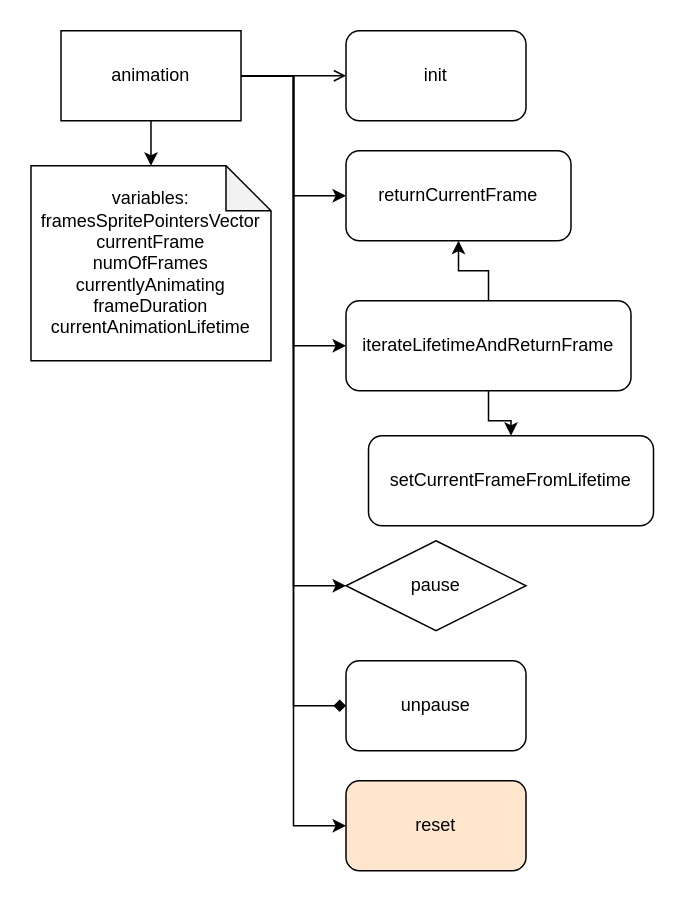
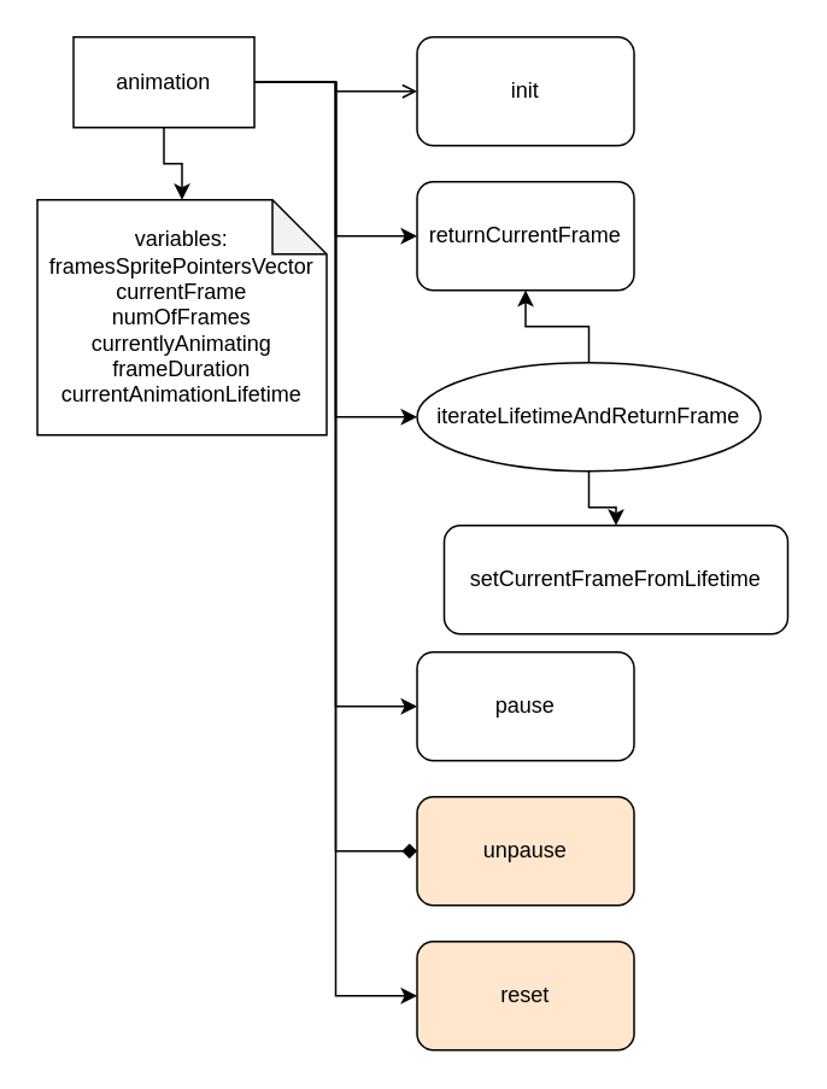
  <mxCell id="0" />
  <mxCell id="1" parent="0" />
  <mxCell id="2" value="" style="edgeStyle=orthogonalEdgeStyle;rounded=0;orthogonalLoop=1;jettySize=auto;html=1;endArrow=open;" edge="1" parent="1" source="8" target="9"><mxGeometry relative="1" as="geometry" /></mxCell>
  <mxCell id="3" style="edgeStyle=orthogonalEdgeStyle;rounded=0;orthogonalLoop=1;jettySize=auto;html=1;entryX=0;entryY=0.5;entryDx=0;entryDy=0;" edge="1" parent="1" source="8" target="12"><mxGeometry relative="1" as="geometry" /></mxCell>
  <mxCell id="4" style="edgeStyle=orthogonalEdgeStyle;rounded=0;orthogonalLoop=1;jettySize=auto;html=1;entryX=0;entryY=0.5;entryDx=0;entryDy=0;" edge="1" parent="1" source="8" target="15"><mxGeometry relative="1" as="geometry" /></mxCell>
  <mxCell id="5" style="edgeStyle=orthogonalEdgeStyle;rounded=0;orthogonalLoop=1;jettySize=auto;html=1;entryX=0;entryY=0.5;entryDx=0;entryDy=0;" edge="1" parent="1" source="8" target="17"><mxGeometry relative="1" as="geometry" /></mxCell>
  <mxCell id="6" style="edgeStyle=orthogonalEdgeStyle;rounded=0;orthogonalLoop=1;jettySize=auto;html=1;entryX=0;entryY=0.5;entryDx=0;entryDy=0;endArrow=diamond;" edge="1" parent="1" source="8" target="18"><mxGeometry relative="1" as="geometry" /></mxCell>
  <mxCell id="7" style="edgeStyle=orthogonalEdgeStyle;rounded=0;orthogonalLoop=1;jettySize=auto;html=1;entryX=0;entryY=0.5;entryDx=0;entryDy=0;" edge="1" parent="1" source="8" target="19"><mxGeometry relative="1" as="geometry" /></mxCell>
- <mxCell id="8" value="animation" style="rounded=0;whiteSpace=wrap;html=1;" vertex="1" parent="1"><mxGeometry x="40" y="20" width="120" height="60" as="geometry" /></mxCell>
+ <mxCell id="8" value="animation" style="rounded=0;whiteSpace=wrap;html=1;" vertex="1" parent="1"><mxGeometry x="40" y="20" width="100" height="50" as="geometry" /></mxCell>
  <mxCell id="9" value="init" style="rounded=1;whiteSpace=wrap;html=1;" vertex="1" parent="1"><mxGeometry x="230" y="20" width="120" height="60" as="geometry" /></mxCell>
  <mxCell id="10" value="variables:&lt;div&gt;framesSpritePointersVector&lt;/div&gt;&lt;div&gt;currentFrame&lt;/div&gt;&lt;div&gt;numOfFrames&lt;/div&gt;&lt;div&gt;currentlyAnimating&lt;/div&gt;&lt;div&gt;frameDuration&lt;/div&gt;&lt;div&gt;currentAnimationLifetime&lt;/div&gt;" style="shape=note;whiteSpace=wrap;html=1;backgroundOutline=1;darkOpacity=0.05;" vertex="1" parent="1"><mxGeometry x="20" y="110" width="160" height="130" as="geometry" /></mxCell>
  <mxCell id="11" style="edgeStyle=orthogonalEdgeStyle;rounded=0;orthogonalLoop=1;jettySize=auto;html=1;entryX=0.5;entryY=0;entryDx=0;entryDy=0;entryPerimeter=0;" edge="1" parent="1" source="8" target="10"><mxGeometry relative="1" as="geometry" /></mxCell>
- <mxCell id="12" value="returnCurrentFrame" style="rounded=1;whiteSpace=wrap;html=1;" vertex="1" parent="1"><mxGeometry x="230" y="100" width="150" height="60" as="geometry" /></mxCell>
+ <mxCell id="12" value="returnCurrentFrame" style="rounded=1;whiteSpace=wrap;html=1;" vertex="1" parent="1"><mxGeometry x="230" y="100" width="120" height="60" as="geometry" /></mxCell>
  <mxCell id="13" style="edgeStyle=orthogonalEdgeStyle;rounded=0;orthogonalLoop=1;jettySize=auto;html=1;entryX=0.5;entryY=0;entryDx=0;entryDy=0;" edge="1" parent="1" source="15" target="16"><mxGeometry relative="1" as="geometry" /></mxCell>
  <mxCell id="14" style="edgeStyle=orthogonalEdgeStyle;rounded=0;orthogonalLoop=1;jettySize=auto;html=1;entryX=0.5;entryY=1;entryDx=0;entryDy=0;" edge="1" parent="1" source="15" target="12"><mxGeometry relative="1" as="geometry" /></mxCell>
- <mxCell id="15" value="iterateLifetimeAndReturnFrame" style="rounded=1;whiteSpace=wrap;html=1;" vertex="1" parent="1"><mxGeometry x="230" y="200" width="190" height="60" as="geometry" /></mxCell>
+ <mxCell id="15" value="iterateLifetimeAndReturnFrame" style="ellipse;whiteSpace=wrap;html=1;" vertex="1" parent="1"><mxGeometry x="230" y="200" width="190" height="60" as="geometry" /></mxCell>
  <mxCell id="16" value="setCurrentFrameFromLifetime" style="rounded=1;whiteSpace=wrap;html=1;" vertex="1" parent="1"><mxGeometry x="245" y="290" width="190" height="60" as="geometry" /></mxCell>
- <mxCell id="17" value="pause" style="rhombus;whiteSpace=wrap;html=1;" vertex="1" parent="1"><mxGeometry x="230" y="360" width="120" height="60" as="geometry" /></mxCell>
- <mxCell id="18" value="unpause" style="rounded=1;whiteSpace=wrap;html=1;" vertex="1" parent="1"><mxGeometry x="230" y="440" width="120" height="60" as="geometry" /></mxCell>
+ <mxCell id="17" value="pause" style="rounded=1;whiteSpace=wrap;html=1;" vertex="1" parent="1"><mxGeometry x="230" y="360" width="120" height="60" as="geometry" /></mxCell>
+ <mxCell id="18" value="unpause" style="rounded=1;whiteSpace=wrap;html=1;fillColor=#ffe6cc;" vertex="1" parent="1"><mxGeometry x="230" y="440" width="120" height="60" as="geometry" /></mxCell>
  <mxCell id="19" value="reset" style="rounded=1;whiteSpace=wrap;html=1;fillColor=#ffe6cc;" vertex="1" parent="1"><mxGeometry x="230" y="520" width="120" height="60" as="geometry" /></mxCell>
